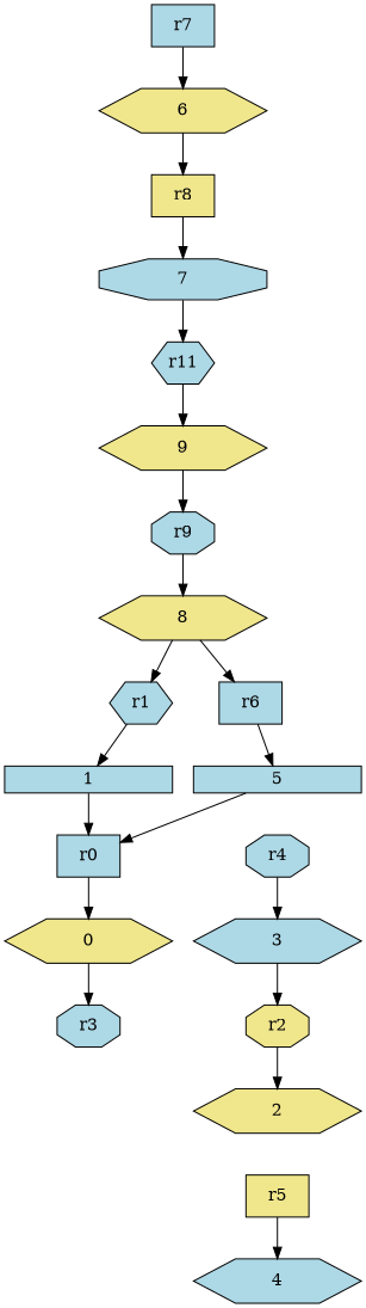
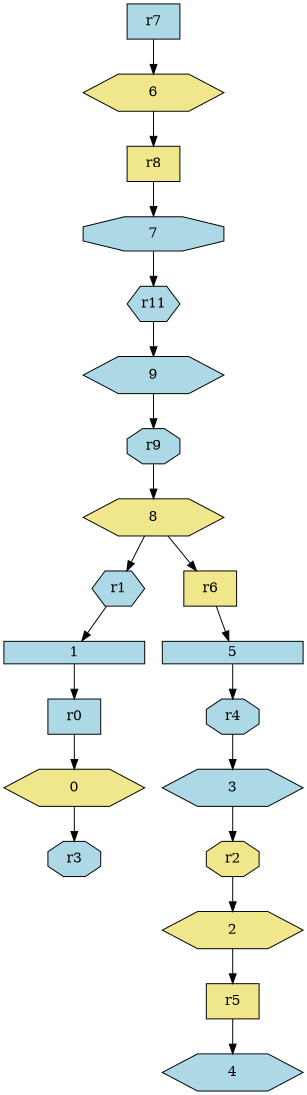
  digraph {
    node [fillcolor=lightblue fixedsize=2 shape=hexagon style=filled]
    r2 [color=black fillcolor=khaki shape=octagon]
    r0 [color=black shape=box]
    r3 [shape=octagon]
    r1
    r5 [fillcolor=khaki shape=box]
    r4 [shape=octagon]
    r7 [shape=box]
-   r6 [shape=box]
+   r6 [fillcolor=khaki shape=box]
    r8 [fillcolor=khaki shape=box]
    n10 [label=r11]
    r9 [shape=octagon]
    0 [fillcolor=khaki forcelabels=false height=0.2 width=2 fixedsize=""]
    1 [forcelabels=false height=0.2 shape=box width=2 fixedsize=""]
    2 [fillcolor=khaki forcelabels=false height=0.2 width=2 fixedsize=""]
    3 [forcelabels=false height=0.2 width=2 fixedsize=""]
    4 [forcelabels=false height=0.2 width=2 fixedsize=""]
    5 [forcelabels=false height=0.2 shape=box width=2 fixedsize=""]
    6 [fillcolor=khaki forcelabels=false height=0.2 width=2 fixedsize=""]
    7 [forcelabels=false height=0.2 shape=octagon width=2 fixedsize=""]
    8 [fillcolor=khaki forcelabels=false height=0.2 width=2 fixedsize=""]
-   9 [fillcolor=khaki forcelabels=false height=0.2 width=2 fixedsize=""]
+   9 [forcelabels=false height=0.2 width=2 fixedsize=""]
    subgraph sub_1 {
      r2
      r0
    }
    subgraph sub_2 {
      r3
      r1
      r5
      r4
      r7
      r6
      r8
      n10
      r9
    }
    subgraph sub_3 {
      0
      1
      2
      3
      4
      5
      6
      7
      8
      9
    }
    r2 -> 2
    r0 -> 0
    r1 -> 1
    r5 -> 4
    r4 -> 3
    r7 -> 6
    r6 -> 5
    r8 -> 7
    n10 -> 9
    r9 -> 8
    0 -> r3
    1 -> r0
+   2 -> r5
    3 -> r2
-   5 -> r0
+   5 -> r4
    6 -> r8
    7 -> n10
    8 -> r1
    8 -> r6
    9 -> r9
  }
